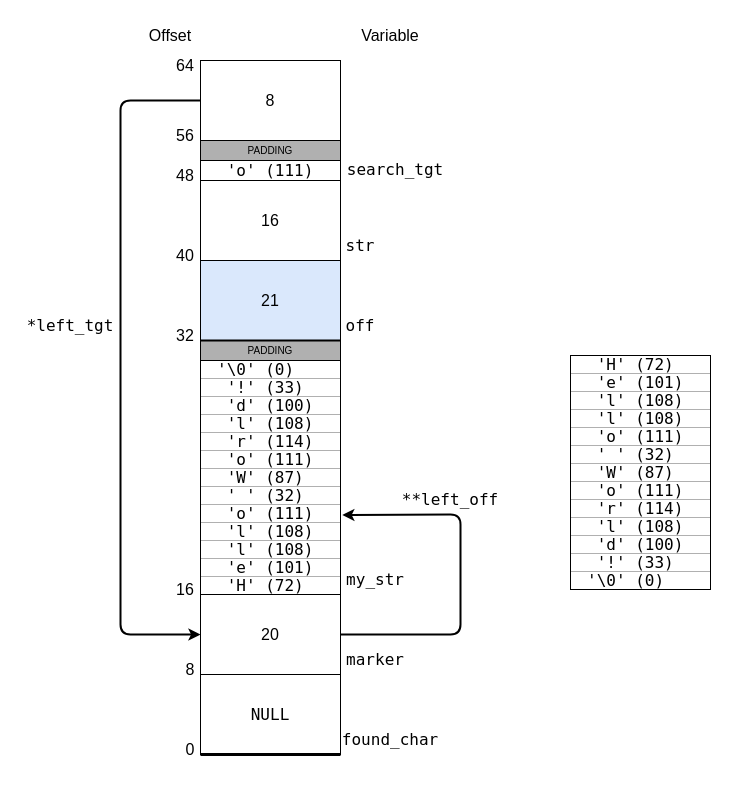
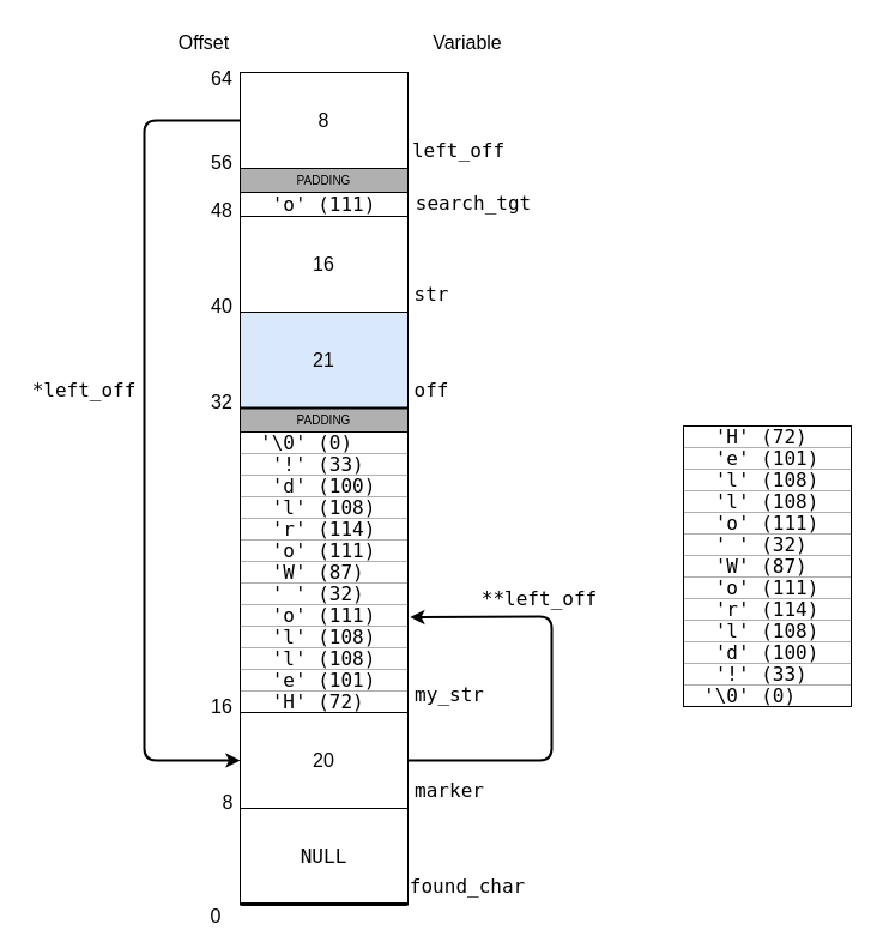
  <mxCell id="0" />
  <mxCell id="1" parent="0" />
  <mxCell id="2" value="&lt;pre&gt;NULL&lt;/pre&gt;" style="rounded=0;whiteSpace=wrap;html=1;fontSize=16;" parent="1" vertex="1"><mxGeometry x="200" y="674" width="140" height="80" as="geometry" /></mxCell>
  <mxCell id="3" value="20" style="rounded=0;whiteSpace=wrap;html=1;fontSize=16;" parent="1" vertex="1"><mxGeometry x="200" y="594" width="140" height="80" as="geometry" /></mxCell>
  <mxCell id="4" value="PADDING" style="rounded=0;whiteSpace=wrap;html=1;fillColor=#B0B0B0;fontSize=10;" parent="1" vertex="1"><mxGeometry x="200" y="340" width="140" height="20" as="geometry" /></mxCell>
  <mxCell id="5" value="Offset" style="text;html=1;strokeColor=none;fillColor=none;align=center;verticalAlign=middle;whiteSpace=wrap;rounded=0;fontSize=16;" parent="1" vertex="1"><mxGeometry x="140" y="20" width="60" height="30" as="geometry" /></mxCell>
- <mxCell id="6" value="0" style="text;html=1;strokeColor=none;fillColor=none;align=center;verticalAlign=middle;whiteSpace=wrap;rounded=0;fontSize=16;" parent="1" vertex="1"><mxGeometry x="180" y="734" width="20" height="30" as="geometry" /></mxCell>
+ <mxCell id="6" value="0" style="text;html=1;strokeColor=none;fillColor=none;align=center;verticalAlign=middle;whiteSpace=wrap;rounded=0;fontSize=16;" parent="1" vertex="1"><mxGeometry x="170" y="749" width="20" height="30" as="geometry" /></mxCell>
  <mxCell id="7" value="8" style="text;html=1;strokeColor=none;fillColor=none;align=center;verticalAlign=middle;whiteSpace=wrap;rounded=0;fontSize=16;" parent="1" vertex="1"><mxGeometry x="180" y="654" width="20" height="30" as="geometry" /></mxCell>
  <mxCell id="8" value="16" style="text;html=1;strokeColor=none;fillColor=none;align=center;verticalAlign=middle;whiteSpace=wrap;rounded=0;fontSize=16;" parent="1" vertex="1"><mxGeometry x="170" y="574" width="30" height="30" as="geometry" /></mxCell>
  <mxCell id="9" value="32" style="text;html=1;strokeColor=none;fillColor=none;align=center;verticalAlign=middle;whiteSpace=wrap;rounded=0;fontSize=16;" parent="1" vertex="1"><mxGeometry x="170" y="320" width="30" height="30" as="geometry" /></mxCell>
  <mxCell id="10" value="Variable" style="text;html=1;strokeColor=none;fillColor=none;align=center;verticalAlign=middle;whiteSpace=wrap;rounded=0;fontSize=16;" parent="1" vertex="1"><mxGeometry x="355" y="20" width="70" height="30" as="geometry" /></mxCell>
  <mxCell id="11" value="&lt;pre&gt;my_str&lt;/pre&gt;" style="text;html=1;strokeColor=none;fillColor=none;align=center;verticalAlign=middle;whiteSpace=wrap;rounded=0;fontSize=16;" parent="1" vertex="1"><mxGeometry x="350" y="564" width="50" height="30" as="geometry" /></mxCell>
  <mxCell id="12" value="&lt;pre&gt;marker&lt;/pre&gt;" style="text;html=1;strokeColor=none;fillColor=none;align=center;verticalAlign=middle;whiteSpace=wrap;rounded=0;fontSize=16;" parent="1" vertex="1"><mxGeometry x="340" y="644" width="70" height="30" as="geometry" /></mxCell>
  <mxCell id="13" value="&lt;pre&gt;found_char&lt;/pre&gt;" style="text;html=1;strokeColor=none;fillColor=none;align=center;verticalAlign=middle;whiteSpace=wrap;rounded=0;fontSize=16;" parent="1" vertex="1"><mxGeometry x="380" y="724" width="20" height="30" as="geometry" /></mxCell>
  <mxCell id="14" value="" style="endArrow=none;html=1;strokeWidth=3;fontSize=16;exitX=0;exitY=1;exitDx=0;exitDy=0;entryX=1;entryY=1;entryDx=0;entryDy=0;" parent="1" source="2" target="2" edge="1"><mxGeometry width="50" height="50" relative="1" as="geometry"><mxPoint x="460" y="624" as="sourcePoint" /><mxPoint x="510" y="574" as="targetPoint" /></mxGeometry></mxCell>
  <mxCell id="15" value="8" style="rounded=0;whiteSpace=wrap;html=1;fontSize=16;fillColor=#FFFFFF;" parent="1" vertex="1"><mxGeometry x="200" y="60" width="140" height="80" as="geometry" /></mxCell>
  <mxCell id="16" value="&lt;pre&gt;'o' (111)&lt;/pre&gt;" style="rounded=0;whiteSpace=wrap;html=1;fontSize=16;" parent="1" vertex="1"><mxGeometry x="200" y="160" width="140" height="20" as="geometry" /></mxCell>
  <mxCell id="17" value="21" style="rounded=0;whiteSpace=wrap;html=1;fontSize=16;fillColor=#dae8fc;" parent="1" vertex="1"><mxGeometry x="200" y="260" width="140" height="80" as="geometry" /></mxCell>
  <mxCell id="18" value="16" style="rounded=0;whiteSpace=wrap;html=1;fontSize=16;fillColor=#FFFFFF;" parent="1" vertex="1"><mxGeometry x="200" y="180" width="140" height="80" as="geometry" /></mxCell>
  <mxCell id="19" value="PADDING" style="rounded=0;whiteSpace=wrap;html=1;fillColor=#B0B0B0;fontSize=10;" parent="1" vertex="1"><mxGeometry x="200" y="140" width="140" height="20" as="geometry" /></mxCell>
  <mxCell id="20" value="" style="endArrow=none;html=1;strokeWidth=2;exitX=0;exitY=0;exitDx=0;exitDy=0;entryX=1;entryY=1;entryDx=0;entryDy=0;" edge="1" parent="1" source="4" target="17"><mxGeometry width="50" height="50" relative="1" as="geometry"><mxPoint x="140" y="340" as="sourcePoint" /><mxPoint x="210" y="290" as="targetPoint" /></mxGeometry></mxCell>
  <mxCell id="21" value="40" style="text;html=1;strokeColor=none;fillColor=none;align=center;verticalAlign=middle;whiteSpace=wrap;rounded=0;fontSize=16;" vertex="1" parent="1"><mxGeometry x="170" y="240" width="30" height="30" as="geometry" /></mxCell>
  <mxCell id="22" value="48" style="text;html=1;strokeColor=none;fillColor=none;align=center;verticalAlign=middle;whiteSpace=wrap;rounded=0;fontSize=16;" vertex="1" parent="1"><mxGeometry x="170" y="160" width="30" height="30" as="geometry" /></mxCell>
  <mxCell id="23" value="56" style="text;html=1;strokeColor=none;fillColor=none;align=center;verticalAlign=middle;whiteSpace=wrap;rounded=0;fontSize=16;" vertex="1" parent="1"><mxGeometry x="170" y="120" width="30" height="30" as="geometry" /></mxCell>
  <mxCell id="24" value="64" style="text;html=1;strokeColor=none;fillColor=none;align=center;verticalAlign=middle;whiteSpace=wrap;rounded=0;fontSize=16;" vertex="1" parent="1"><mxGeometry x="170" y="50" width="30" height="30" as="geometry" /></mxCell>
  <mxCell id="25" value="" style="group" vertex="1" connectable="0" parent="1"><mxGeometry x="570" y="355" width="140" height="244" as="geometry" /></mxCell>
  <mxCell id="26" value="&lt;blockquote&gt;&lt;pre&gt;&lt;font style=&quot;font-size: 16px&quot;&gt;'H' (&lt;/font&gt;&lt;font style=&quot;font-size: 16px&quot;&gt;72) &lt;/font&gt;&lt;/pre&gt;&lt;/blockquote&gt;" style="rounded=0;whiteSpace=wrap;html=1;fontSize=16;align=center;verticalAlign=middle;strokeColor=#B0B0B0;" vertex="1" parent="25"><mxGeometry width="140" height="18" as="geometry" /></mxCell>
  <mxCell id="27" value="&lt;pre&gt;&lt;font style=&quot;font-size: 16px&quot;&gt;'e' (&lt;/font&gt;&lt;font style=&quot;font-size: 16px&quot;&gt;101)&lt;/font&gt;&lt;/pre&gt;" style="rounded=0;whiteSpace=wrap;html=1;fontSize=16;align=center;strokeColor=#B0B0B0;" vertex="1" parent="25"><mxGeometry y="18" width="140" height="18" as="geometry" /></mxCell>
  <mxCell id="28" value="&lt;pre&gt;&lt;font style=&quot;font-size: 16px&quot;&gt;'l' (&lt;/font&gt;&lt;font style=&quot;font-size: 16px&quot;&gt;108)&lt;/font&gt;&lt;/pre&gt;" style="rounded=0;whiteSpace=wrap;html=1;fontSize=16;align=center;strokeColor=#B0B0B0;" vertex="1" parent="25"><mxGeometry y="36" width="140" height="18" as="geometry" /></mxCell>
  <mxCell id="29" value="&lt;pre&gt;&lt;font style=&quot;font-size: 16px&quot;&gt;'l' (&lt;/font&gt;&lt;font style=&quot;font-size: 16px&quot;&gt;108)&lt;/font&gt;&lt;/pre&gt;" style="rounded=0;whiteSpace=wrap;html=1;fontSize=16;align=center;strokeColor=#B0B0B0;" vertex="1" parent="25"><mxGeometry y="54" width="140" height="18" as="geometry" /></mxCell>
  <mxCell id="30" value="&lt;pre&gt;&lt;font style=&quot;font-size: 16px&quot;&gt;'o' (111&lt;/font&gt;&lt;font style=&quot;font-size: 16px&quot;&gt;)&lt;/font&gt;&lt;/pre&gt;" style="rounded=0;whiteSpace=wrap;html=1;fontSize=16;align=center;strokeColor=#B0B0B0;" vertex="1" parent="25"><mxGeometry y="72" width="140" height="18" as="geometry" /></mxCell>
  <mxCell id="31" value="&lt;pre&gt;&lt;font style=&quot;font-size: 16px&quot;&gt;' ' (32&lt;/font&gt;&lt;font style=&quot;font-size: 16px&quot;&gt;) &lt;/font&gt;&lt;/pre&gt;" style="rounded=0;whiteSpace=wrap;html=1;fontSize=16;align=center;strokeColor=#B0B0B0;" vertex="1" parent="25"><mxGeometry y="90" width="140" height="18" as="geometry" /></mxCell>
  <mxCell id="32" value="&lt;pre&gt;&lt;font style=&quot;font-size: 16px&quot;&gt;'W' (87&lt;/font&gt;&lt;font style=&quot;font-size: 16px&quot;&gt;) &lt;/font&gt;&lt;/pre&gt;" style="rounded=0;whiteSpace=wrap;html=1;fontSize=16;align=center;strokeColor=#B0B0B0;" vertex="1" parent="25"><mxGeometry y="108" width="140" height="18" as="geometry" /></mxCell>
  <mxCell id="33" value="&lt;pre&gt;&lt;font style=&quot;font-size: 16px&quot;&gt;'o' (111&lt;/font&gt;&lt;font style=&quot;font-size: 16px&quot;&gt;)&lt;/font&gt;&lt;/pre&gt;" style="rounded=0;whiteSpace=wrap;html=1;fontSize=16;align=center;strokeColor=#B0B0B0;" vertex="1" parent="25"><mxGeometry y="126" width="140" height="18" as="geometry" /></mxCell>
  <mxCell id="34" value="&lt;pre&gt;&lt;font style=&quot;font-size: 16px&quot;&gt;'r' (114&lt;/font&gt;&lt;font style=&quot;font-size: 16px&quot;&gt;)&lt;/font&gt;&lt;/pre&gt;" style="rounded=0;whiteSpace=wrap;html=1;fontSize=16;align=center;strokeColor=#B0B0B0;" vertex="1" parent="25"><mxGeometry y="144" width="140" height="18" as="geometry" /></mxCell>
  <mxCell id="35" value="&lt;pre&gt;&lt;font style=&quot;font-size: 16px&quot;&gt;'l' (108&lt;/font&gt;&lt;font style=&quot;font-size: 16px&quot;&gt;)&lt;/font&gt;&lt;/pre&gt;" style="rounded=0;whiteSpace=wrap;html=1;fontSize=16;align=center;strokeColor=#B0B0B0;" vertex="1" parent="25"><mxGeometry y="162" width="140" height="18" as="geometry" /></mxCell>
  <mxCell id="36" value="&lt;pre&gt;&lt;font style=&quot;font-size: 16px&quot;&gt;'d' (100&lt;/font&gt;&lt;font style=&quot;font-size: 16px&quot;&gt;)&lt;/font&gt;&lt;/pre&gt;" style="rounded=0;whiteSpace=wrap;html=1;fontSize=16;align=center;strokeColor=#B0B0B0;" vertex="1" parent="25"><mxGeometry y="180" width="140" height="18" as="geometry" /></mxCell>
  <mxCell id="37" value="&lt;pre&gt;&lt;font style=&quot;font-size: 16px&quot;&gt;'!' (33&lt;/font&gt;&lt;font style=&quot;font-size: 16px&quot;&gt;) &lt;/font&gt;&lt;/pre&gt;" style="rounded=0;whiteSpace=wrap;html=1;fontSize=16;align=center;strokeColor=#B0B0B0;" vertex="1" parent="25"><mxGeometry y="198" width="140" height="18" as="geometry" /></mxCell>
  <mxCell id="38" value="&lt;pre&gt;&lt;font style=&quot;font-size: 16px&quot;&gt;'\0' (0&lt;/font&gt;&lt;font style=&quot;font-size: 16px&quot;&gt;)   &lt;/font&gt;&lt;/pre&gt;" style="rounded=0;whiteSpace=wrap;html=1;fontSize=16;align=center;strokeColor=#B0B0B0;" vertex="1" parent="25"><mxGeometry y="216" width="140" height="18" as="geometry" /></mxCell>
  <mxCell id="39" value="" style="rounded=0;whiteSpace=wrap;html=1;align=center;fillColor=none;" vertex="1" parent="25"><mxGeometry width="140" height="234" as="geometry" /></mxCell>
  <mxCell id="40" value="" style="group" vertex="1" connectable="0" parent="1"><mxGeometry x="200" y="360" width="140" height="234" as="geometry" /></mxCell>
  <mxCell id="41" value="&lt;blockquote&gt;&lt;pre&gt;&lt;font style=&quot;font-size: 16px&quot;&gt;'H' (&lt;/font&gt;&lt;font style=&quot;font-size: 16px&quot;&gt;72) &lt;/font&gt;&lt;/pre&gt;&lt;/blockquote&gt;" style="rounded=0;whiteSpace=wrap;html=1;fontSize=16;align=center;verticalAlign=middle;strokeColor=#B0B0B0;" vertex="1" parent="40"><mxGeometry y="216" width="140" height="18" as="geometry" /></mxCell>
  <mxCell id="42" value="&lt;pre&gt;&lt;font style=&quot;font-size: 16px&quot;&gt;'e' (&lt;/font&gt;&lt;font style=&quot;font-size: 16px&quot;&gt;101)&lt;/font&gt;&lt;/pre&gt;" style="rounded=0;whiteSpace=wrap;html=1;fontSize=16;align=center;strokeColor=#B0B0B0;" vertex="1" parent="40"><mxGeometry y="198" width="140" height="18" as="geometry" /></mxCell>
  <mxCell id="43" value="&lt;pre&gt;&lt;font style=&quot;font-size: 16px&quot;&gt;'l' (&lt;/font&gt;&lt;font style=&quot;font-size: 16px&quot;&gt;108)&lt;/font&gt;&lt;/pre&gt;" style="rounded=0;whiteSpace=wrap;html=1;fontSize=16;align=center;strokeColor=#B0B0B0;" vertex="1" parent="40"><mxGeometry y="180" width="140" height="18" as="geometry" /></mxCell>
  <mxCell id="44" value="&lt;pre&gt;&lt;font style=&quot;font-size: 16px&quot;&gt;'l' (&lt;/font&gt;&lt;font style=&quot;font-size: 16px&quot;&gt;108)&lt;/font&gt;&lt;/pre&gt;" style="rounded=0;whiteSpace=wrap;html=1;fontSize=16;align=center;strokeColor=#B0B0B0;" vertex="1" parent="40"><mxGeometry y="162" width="140" height="18" as="geometry" /></mxCell>
  <mxCell id="45" value="&lt;pre&gt;&lt;font style=&quot;font-size: 16px&quot;&gt;'o' (111&lt;/font&gt;&lt;font style=&quot;font-size: 16px&quot;&gt;)&lt;/font&gt;&lt;/pre&gt;" style="rounded=0;whiteSpace=wrap;html=1;fontSize=16;align=center;strokeColor=#B0B0B0;" vertex="1" parent="40"><mxGeometry y="144" width="140" height="18" as="geometry" /></mxCell>
  <mxCell id="46" value="&lt;pre&gt;&lt;font style=&quot;font-size: 16px&quot;&gt;' ' (32&lt;/font&gt;&lt;font style=&quot;font-size: 16px&quot;&gt;) &lt;/font&gt;&lt;/pre&gt;" style="rounded=0;whiteSpace=wrap;html=1;fontSize=16;align=center;strokeColor=#B0B0B0;" vertex="1" parent="40"><mxGeometry y="126" width="140" height="18" as="geometry" /></mxCell>
  <mxCell id="47" value="&lt;pre&gt;&lt;font style=&quot;font-size: 16px&quot;&gt;'W' (87&lt;/font&gt;&lt;font style=&quot;font-size: 16px&quot;&gt;) &lt;/font&gt;&lt;/pre&gt;" style="rounded=0;whiteSpace=wrap;html=1;fontSize=16;align=center;strokeColor=#B0B0B0;" vertex="1" parent="40"><mxGeometry y="108" width="140" height="18" as="geometry" /></mxCell>
  <mxCell id="48" value="&lt;pre&gt;&lt;font style=&quot;font-size: 16px&quot;&gt;'o' (111&lt;/font&gt;&lt;font style=&quot;font-size: 16px&quot;&gt;)&lt;/font&gt;&lt;/pre&gt;" style="rounded=0;whiteSpace=wrap;html=1;fontSize=16;align=center;strokeColor=#B0B0B0;" vertex="1" parent="40"><mxGeometry y="90" width="140" height="18" as="geometry" /></mxCell>
  <mxCell id="49" value="&lt;pre&gt;&lt;font style=&quot;font-size: 16px&quot;&gt;'r' (114&lt;/font&gt;&lt;font style=&quot;font-size: 16px&quot;&gt;)&lt;/font&gt;&lt;/pre&gt;" style="rounded=0;whiteSpace=wrap;html=1;fontSize=16;align=center;strokeColor=#B0B0B0;" vertex="1" parent="40"><mxGeometry y="72" width="140" height="18" as="geometry" /></mxCell>
  <mxCell id="50" value="&lt;pre&gt;&lt;font style=&quot;font-size: 16px&quot;&gt;'l' (108&lt;/font&gt;&lt;font style=&quot;font-size: 16px&quot;&gt;)&lt;/font&gt;&lt;/pre&gt;" style="rounded=0;whiteSpace=wrap;html=1;fontSize=16;align=center;strokeColor=#B0B0B0;" vertex="1" parent="40"><mxGeometry y="54" width="140" height="18" as="geometry" /></mxCell>
  <mxCell id="51" value="&lt;pre&gt;&lt;font style=&quot;font-size: 16px&quot;&gt;'d' (100&lt;/font&gt;&lt;font style=&quot;font-size: 16px&quot;&gt;)&lt;/font&gt;&lt;/pre&gt;" style="rounded=0;whiteSpace=wrap;html=1;fontSize=16;align=center;strokeColor=#B0B0B0;" vertex="1" parent="40"><mxGeometry y="36" width="140" height="18" as="geometry" /></mxCell>
  <mxCell id="52" value="&lt;pre&gt;&lt;font style=&quot;font-size: 16px&quot;&gt;'!' (33&lt;/font&gt;&lt;font style=&quot;font-size: 16px&quot;&gt;) &lt;/font&gt;&lt;/pre&gt;" style="rounded=0;whiteSpace=wrap;html=1;fontSize=16;align=center;strokeColor=#B0B0B0;" vertex="1" parent="40"><mxGeometry y="18" width="140" height="18" as="geometry" /></mxCell>
  <mxCell id="53" value="&lt;pre&gt;&lt;font style=&quot;font-size: 16px&quot;&gt;'\0' (0&lt;/font&gt;&lt;font style=&quot;font-size: 16px&quot;&gt;)   &lt;/font&gt;&lt;/pre&gt;" style="rounded=0;whiteSpace=wrap;html=1;fontSize=16;align=center;strokeColor=#B0B0B0;" vertex="1" parent="40"><mxGeometry width="140" height="18" as="geometry" /></mxCell>
  <mxCell id="54" value="" style="rounded=0;whiteSpace=wrap;html=1;align=center;fillColor=none;" vertex="1" parent="40"><mxGeometry width="140" height="234" as="geometry" /></mxCell>
  <mxCell id="55" value="&lt;pre&gt;off&lt;/pre&gt;" style="text;html=1;strokeColor=none;fillColor=none;align=center;verticalAlign=middle;whiteSpace=wrap;rounded=0;fontSize=16;" vertex="1" parent="1"><mxGeometry x="340" y="310" width="40" height="30" as="geometry" /></mxCell>
  <mxCell id="56" value="&lt;pre&gt;str&lt;/pre&gt;" style="text;html=1;strokeColor=none;fillColor=none;align=center;verticalAlign=middle;whiteSpace=wrap;rounded=0;fontSize=16;" vertex="1" parent="1"><mxGeometry x="340" y="230" width="40" height="30" as="geometry" /></mxCell>
  <mxCell id="57" value="&lt;div&gt;&lt;pre&gt;search_tgt&lt;/pre&gt;&lt;/div&gt;" style="text;html=1;strokeColor=none;fillColor=none;align=center;verticalAlign=middle;whiteSpace=wrap;rounded=0;fontSize=16;" vertex="1" parent="1"><mxGeometry x="340" y="154" width="110" height="30" as="geometry" /></mxCell>
+ <mxCell id="58" value="&lt;pre&gt;left_off&lt;/pre&gt;" style="text;html=1;strokeColor=none;fillColor=none;align=center;verticalAlign=middle;whiteSpace=wrap;rounded=0;fontSize=16;" vertex="1" parent="1"><mxGeometry x="340" y="110" width="85" height="30" as="geometry" /></mxCell>
  <mxCell id="59" value="" style="endArrow=classic;html=1;strokeWidth=2;exitX=0;exitY=0.5;exitDx=0;exitDy=0;entryX=0;entryY=0.5;entryDx=0;entryDy=0;" edge="1" parent="1" source="15" target="3"><mxGeometry width="50" height="50" relative="1" as="geometry"><mxPoint x="390" y="374" as="sourcePoint" /><mxPoint x="440" y="324" as="targetPoint" /><Array as="points"><mxPoint x="120" y="100" /><mxPoint x="120" y="634" /></Array></mxGeometry></mxCell>
- <mxCell id="60" value="&lt;pre&gt;*left_tgt&lt;/pre&gt;" style="text;html=1;strokeColor=none;fillColor=none;align=center;verticalAlign=middle;whiteSpace=wrap;rounded=0;fontSize=16;" vertex="1" parent="1"><mxGeometry x="20" y="310" width="100" height="30" as="geometry" /></mxCell>
+ <mxCell id="60" value="&lt;pre&gt;*left_off&lt;/pre&gt;" style="text;html=1;strokeColor=none;fillColor=none;align=center;verticalAlign=middle;whiteSpace=wrap;rounded=0;fontSize=16;" vertex="1" parent="1"><mxGeometry x="20" y="310" width="100" height="30" as="geometry" /></mxCell>
  <mxCell id="61" value="" style="endArrow=classic;html=1;strokeWidth=2;exitX=1;exitY=0.5;exitDx=0;exitDy=0;entryX=1.013;entryY=0.66;entryDx=0;entryDy=0;entryPerimeter=0;" edge="1" parent="1" source="3" target="54"><mxGeometry width="50" height="50" relative="1" as="geometry"><mxPoint x="600" y="120" as="sourcePoint" /><mxPoint x="350" y="514" as="targetPoint" /><Array as="points"><mxPoint x="460" y="634" /><mxPoint x="460" y="514" /></Array></mxGeometry></mxCell>
  <mxCell id="62" value="&lt;pre&gt;**left_off&lt;/pre&gt;" style="text;html=1;strokeColor=none;fillColor=none;align=center;verticalAlign=middle;whiteSpace=wrap;rounded=0;fontSize=16;" vertex="1" parent="1"><mxGeometry x="400" y="484" width="100" height="30" as="geometry" /></mxCell>
